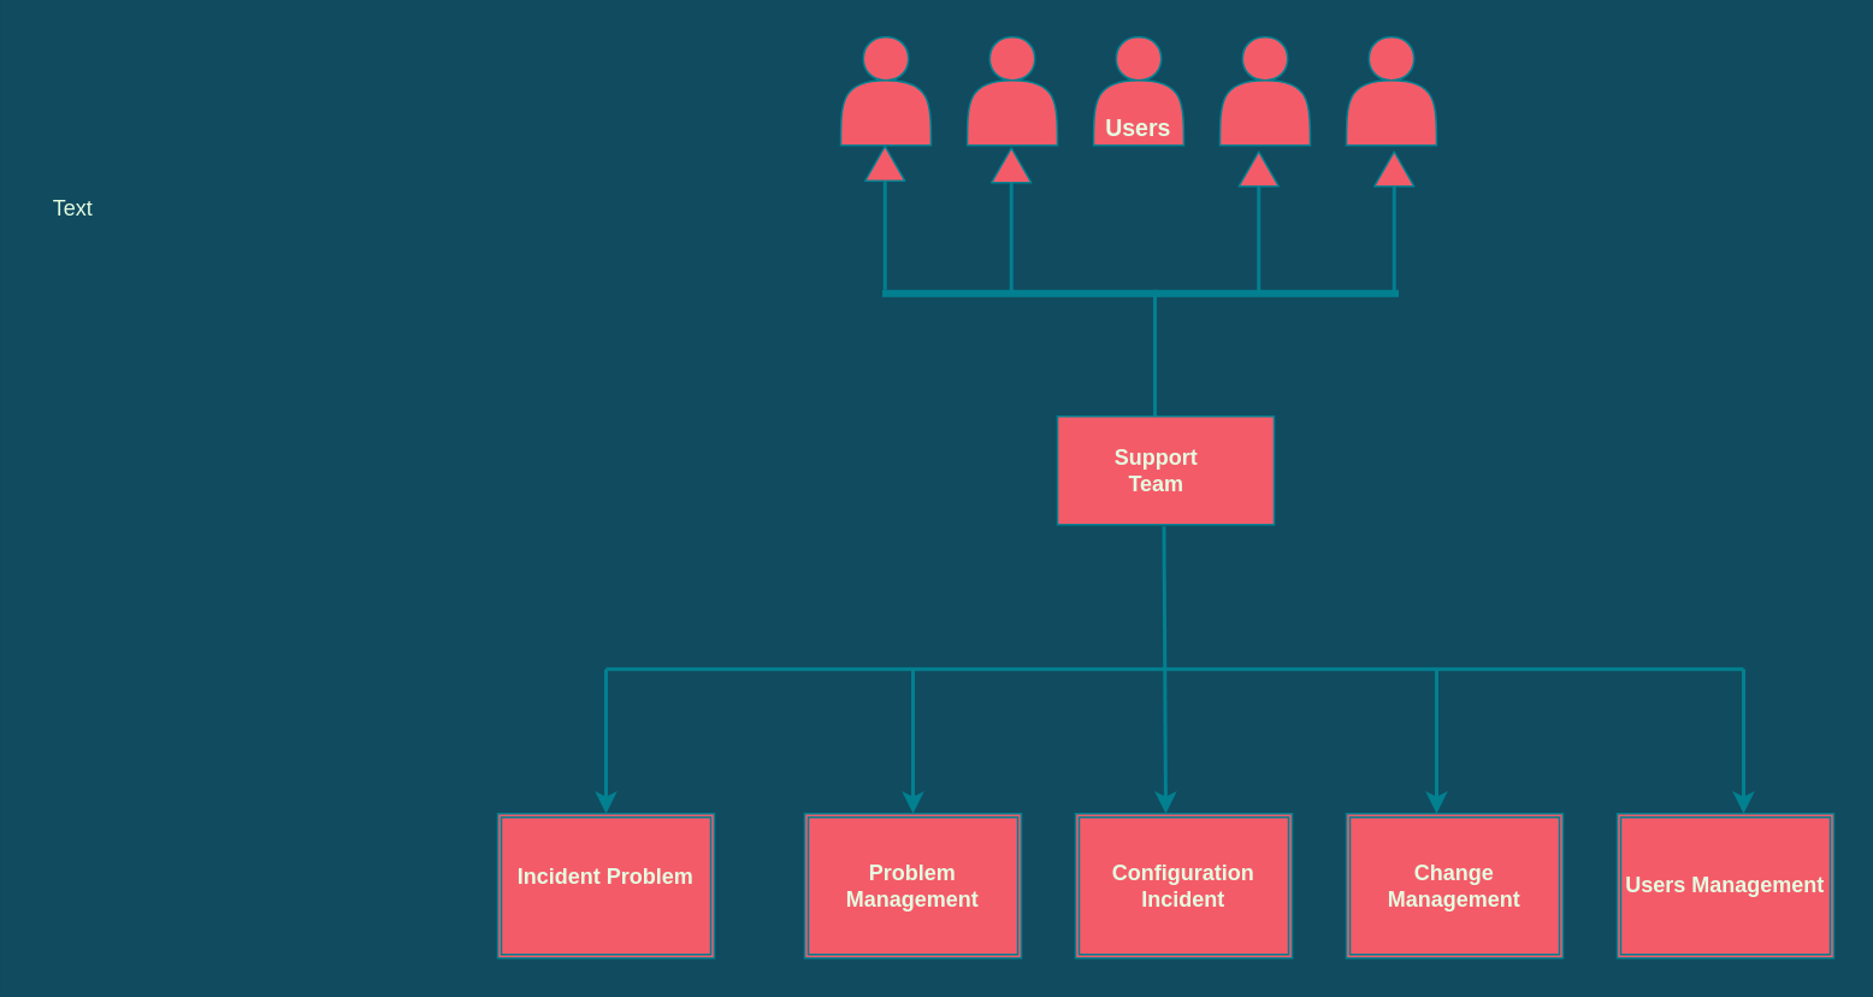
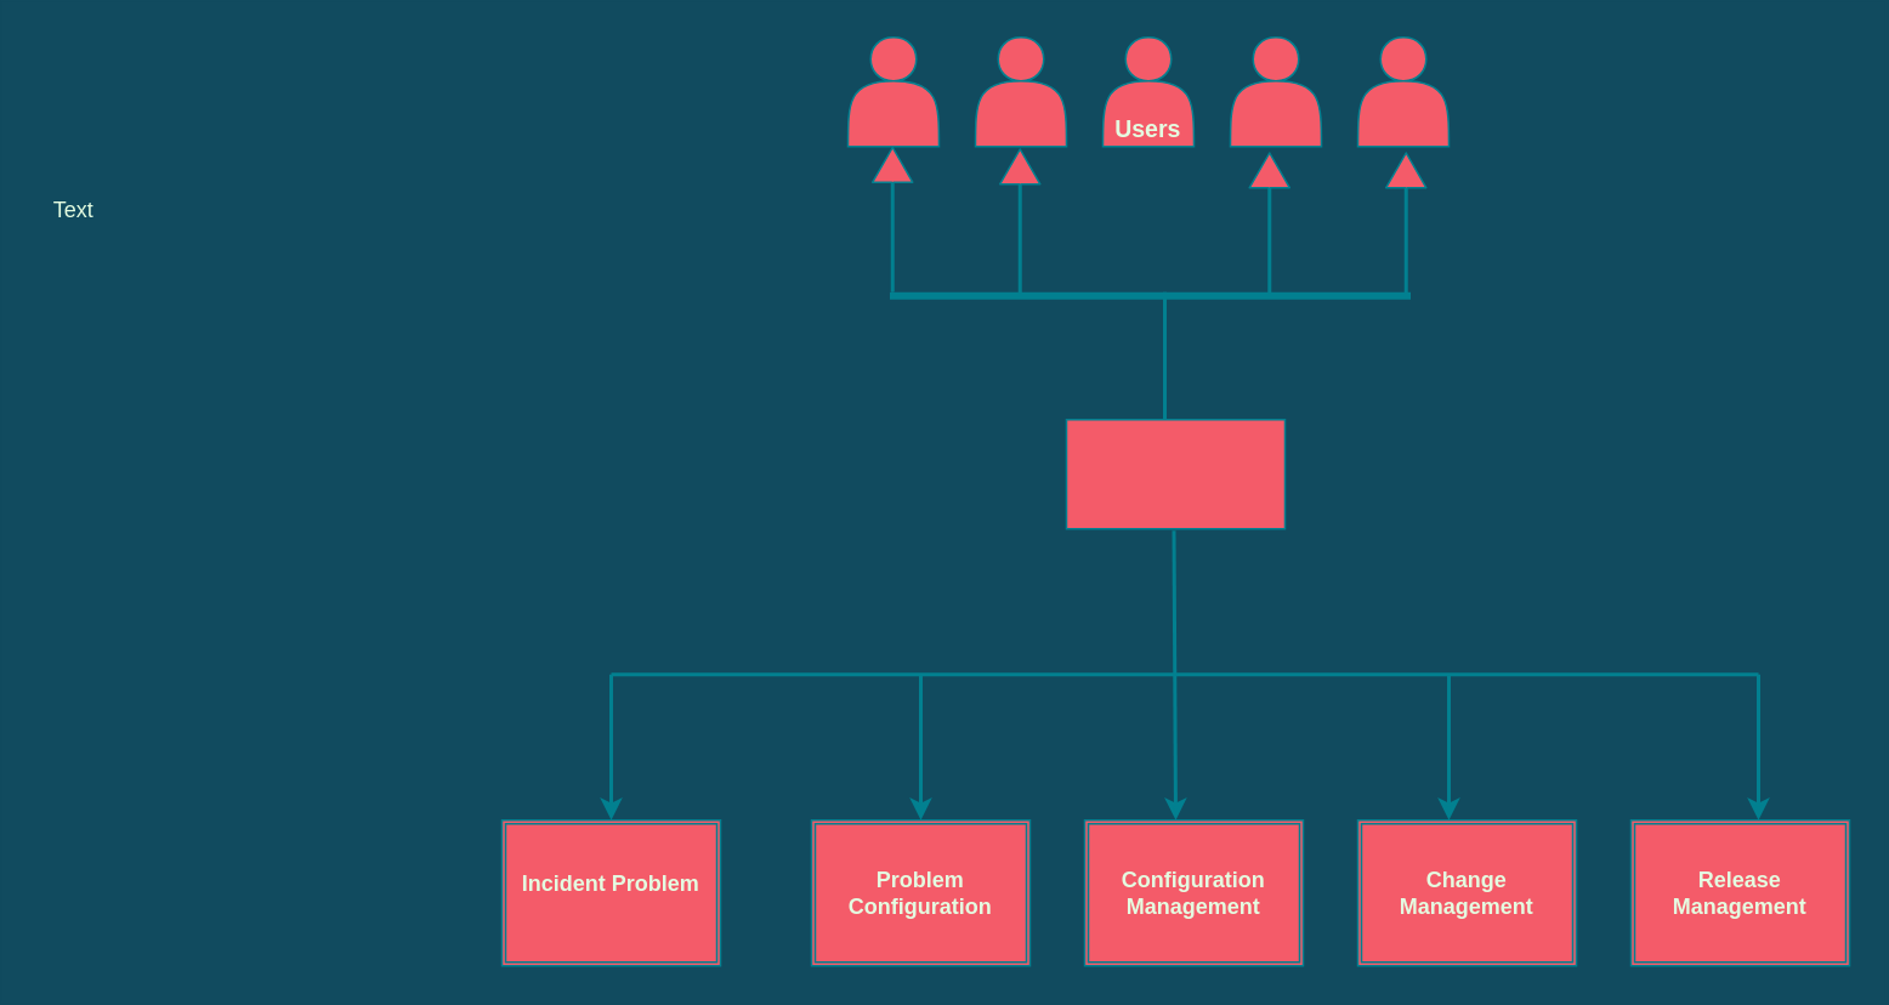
  <mxCell id="0" />
  <mxCell id="1" parent="0" />
  <mxCell id="2" value="" style="shape=actor;whiteSpace=wrap;html=1;fillColor=#F45B69;strokeColor=#028090;fontColor=#E4FDE1;" parent="1" vertex="1"><mxGeometry x="465" y="20" width="50" height="60" as="geometry" /></mxCell>
  <mxCell id="3" value="" style="shape=actor;whiteSpace=wrap;html=1;fillColor=#F45B69;strokeColor=#028090;fontColor=#E4FDE1;" parent="1" vertex="1"><mxGeometry x="535" y="20" width="50" height="60" as="geometry" /></mxCell>
  <mxCell id="4" value="" style="shape=actor;whiteSpace=wrap;html=1;fillColor=#F45B69;strokeColor=#028090;fontColor=#E4FDE1;" parent="1" vertex="1"><mxGeometry x="605" y="20" width="50" height="60" as="geometry" /></mxCell>
  <mxCell id="5" value="" style="shape=actor;whiteSpace=wrap;html=1;fillColor=#F45B69;strokeColor=#028090;fontColor=#E4FDE1;" parent="1" vertex="1"><mxGeometry x="675" y="20" width="50" height="60" as="geometry" /></mxCell>
  <mxCell id="6" value="" style="shape=actor;whiteSpace=wrap;html=1;fillColor=#F45B69;strokeColor=#028090;fontColor=#E4FDE1;" parent="1" vertex="1"><mxGeometry x="745" y="20" width="50" height="60" as="geometry" /></mxCell>
  <mxCell id="7" value="&lt;font style=&quot;font-size: 13px&quot;&gt;Users&lt;/font&gt;" style="text;html=1;align=center;verticalAlign=middle;whiteSpace=wrap;fontStyle=1;fontColor=#E4FDE1;" parent="1" vertex="1"><mxGeometry x="605" y="60" width="50" height="20" as="geometry" /></mxCell>
  <mxCell id="8" value="Text" style="text;html=1;strokeColor=none;fillColor=none;align=center;verticalAlign=middle;whiteSpace=wrap;fontColor=#E4FDE1;" parent="1" vertex="1"><mxGeometry x="20" y="105" width="40" height="20" as="geometry" /></mxCell>
  <mxCell id="9" value="" style="shape=flexArrow;endArrow=classic;html=1;width=1;endSize=6.03;fillColor=#F45B69;strokeColor=#028090;fontColor=#E4FDE1;labelBackgroundColor=#114B5F;" parent="1" edge="1"><mxGeometry width="50" height="50" relative="1" as="geometry"><mxPoint x="489.5" y="160" as="sourcePoint" /><mxPoint x="489.5" y="80" as="targetPoint" /></mxGeometry></mxCell>
  <mxCell id="10" value="" style="shape=flexArrow;endArrow=classic;html=1;width=1;endSize=6.03;fillColor=#F45B69;strokeColor=#028090;fontColor=#E4FDE1;labelBackgroundColor=#114B5F;" parent="1" edge="1"><mxGeometry width="50" height="50" relative="1" as="geometry"><mxPoint x="559.5" y="161" as="sourcePoint" /><mxPoint x="559.5" y="81" as="targetPoint" /></mxGeometry></mxCell>
  <mxCell id="11" value="" style="shape=flexArrow;endArrow=classic;html=1;width=1;endSize=6.03;fillColor=#F45B69;strokeColor=#028090;fontColor=#E4FDE1;labelBackgroundColor=#114B5F;" parent="1" edge="1"><mxGeometry width="50" height="50" relative="1" as="geometry"><mxPoint x="696.5" y="163" as="sourcePoint" /><mxPoint x="696.5" y="83" as="targetPoint" /></mxGeometry></mxCell>
  <mxCell id="12" value="" style="shape=flexArrow;endArrow=classic;html=1;width=1;endSize=6.03;fillColor=#F45B69;strokeColor=#028090;fontColor=#E4FDE1;labelBackgroundColor=#114B5F;" parent="1" edge="1"><mxGeometry width="50" height="50" relative="1" as="geometry"><mxPoint x="771.5" y="163" as="sourcePoint" /><mxPoint x="771.5" y="83" as="targetPoint" /></mxGeometry></mxCell>
  <mxCell id="13" value="" style="whiteSpace=wrap;html=1;sketch=0;strokeColor=#028090;fillColor=#F45B69;fontColor=#E4FDE1;" parent="1" vertex="1"><mxGeometry x="585" y="230" width="120" height="60" as="geometry" /></mxCell>
- <mxCell id="14" value="Support Team" style="text;html=1;align=center;verticalAlign=middle;whiteSpace=wrap;sketch=0;fontStyle=1;fontColor=#E4FDE1;" parent="1" vertex="1"><mxGeometry x="610" y="250" width="60" height="20" as="geometry" /></mxCell>
  <mxCell id="15" value="" style="endArrow=none;html=1;strokeColor=#028090;strokeWidth=2;fillColor=#F45B69;fontColor=#E4FDE1;labelBackgroundColor=#114B5F;" parent="1" edge="1"><mxGeometry width="50" height="50" relative="1" as="geometry"><mxPoint x="639" y="230" as="sourcePoint" /><mxPoint x="639" y="160" as="targetPoint" /></mxGeometry></mxCell>
  <mxCell id="16" value="" style="endArrow=none;html=1;strokeColor=#028090;strokeWidth=2;fillColor=#F45B69;fontColor=#E4FDE1;labelBackgroundColor=#114B5F;" parent="1" edge="1"><mxGeometry width="50" height="50" relative="1" as="geometry"><mxPoint x="335" y="370" as="sourcePoint" /><mxPoint x="965" y="370" as="targetPoint" /></mxGeometry></mxCell>
  <mxCell id="17" value="" style="endArrow=classic;html=1;strokeColor=#028090;strokeWidth=2;fillColor=#F45B69;fontColor=#E4FDE1;labelBackgroundColor=#114B5F;" parent="1" edge="1"><mxGeometry width="50" height="50" relative="1" as="geometry"><mxPoint x="335" y="370" as="sourcePoint" /><mxPoint x="335" y="450" as="targetPoint" /></mxGeometry></mxCell>
  <mxCell id="18" value="" style="endArrow=classic;html=1;strokeColor=#028090;strokeWidth=2;fillColor=#F45B69;fontColor=#E4FDE1;labelBackgroundColor=#114B5F;" parent="1" edge="1"><mxGeometry width="50" height="50" relative="1" as="geometry"><mxPoint x="505" y="370" as="sourcePoint" /><mxPoint x="505" y="450" as="targetPoint" /></mxGeometry></mxCell>
  <mxCell id="19" value="" style="endArrow=classic;html=1;strokeColor=#028090;strokeWidth=2;fillColor=#F45B69;fontColor=#E4FDE1;labelBackgroundColor=#114B5F;" parent="1" edge="1"><mxGeometry width="50" height="50" relative="1" as="geometry"><mxPoint x="795" y="370" as="sourcePoint" /><mxPoint x="795" y="450" as="targetPoint" /></mxGeometry></mxCell>
  <mxCell id="20" value="" style="endArrow=classic;html=1;strokeColor=#028090;strokeWidth=2;fillColor=#F45B69;fontColor=#E4FDE1;labelBackgroundColor=#114B5F;" parent="1" edge="1"><mxGeometry width="50" height="50" relative="1" as="geometry"><mxPoint x="965" y="370" as="sourcePoint" /><mxPoint x="965" y="450" as="targetPoint" /></mxGeometry></mxCell>
  <mxCell id="21" value="" style="endArrow=classic;html=1;strokeColor=#028090;strokeWidth=2;fillColor=#F45B69;fontColor=#E4FDE1;exitX=0.575;exitY=1.017;exitDx=0;exitDy=0;exitPerimeter=0;labelBackgroundColor=#114B5F;" parent="1" edge="1"><mxGeometry width="50" height="50" relative="1" as="geometry"><mxPoint x="644" y="291.02" as="sourcePoint" /><mxPoint x="645" y="450" as="targetPoint" /></mxGeometry></mxCell>
  <mxCell id="22" value="" style="line;strokeWidth=4;html=1;perimeter=backbonePerimeter;points=[];outlineConnect=0;sketch=0;fillColor=#F45B69;fontColor=#E4FDE1;strokeColor=#028090;labelBackgroundColor=#114B5F;" parent="1" vertex="1"><mxGeometry x="488" y="157" width="286" height="10" as="geometry" /></mxCell>
  <mxCell id="23" value="" style="shape=ext;double=1;whiteSpace=wrap;html=1;sketch=0;strokeColor=#028090;fillColor=#F45B69;fontColor=#E4FDE1;" parent="1" vertex="1"><mxGeometry x="275" y="450" width="120" height="80" as="geometry" /></mxCell>
- <mxCell id="24" value="Problem Management" style="shape=ext;double=1;whiteSpace=wrap;html=1;sketch=0;strokeColor=#028090;fillColor=#F45B69;fontColor=#E4FDE1;fontStyle=1;" parent="1" vertex="1"><mxGeometry x="445" y="450" width="120" height="80" as="geometry" /></mxCell>
- <mxCell id="25" value="Configuration Incident" style="shape=ext;double=1;whiteSpace=wrap;html=1;sketch=0;strokeColor=#028090;fillColor=#F45B69;fontColor=#E4FDE1;fontStyle=1;" parent="1" vertex="1"><mxGeometry x="595" y="450" width="120" height="80" as="geometry" /></mxCell>
+ <mxCell id="24" value="Problem Configuration" style="shape=ext;double=1;whiteSpace=wrap;html=1;sketch=0;strokeColor=#028090;fillColor=#F45B69;fontColor=#E4FDE1;fontStyle=1;" parent="1" vertex="1"><mxGeometry x="445" y="450" width="120" height="80" as="geometry" /></mxCell>
+ <mxCell id="25" value="Configuration Management" style="shape=ext;double=1;whiteSpace=wrap;html=1;sketch=0;strokeColor=#028090;fillColor=#F45B69;fontColor=#E4FDE1;fontStyle=1;" parent="1" vertex="1"><mxGeometry x="595" y="450" width="120" height="80" as="geometry" /></mxCell>
  <mxCell id="26" value="Change Management" style="shape=ext;double=1;whiteSpace=wrap;html=1;sketch=0;strokeColor=#028090;fillColor=#F45B69;fontColor=#E4FDE1;fontStyle=1;" parent="1" vertex="1"><mxGeometry x="745" y="450" width="120" height="80" as="geometry" /></mxCell>
- <mxCell id="27" value="Users Management" style="shape=ext;double=1;whiteSpace=wrap;html=1;sketch=0;strokeColor=#028090;fillColor=#F45B69;fontColor=#E4FDE1;fontStyle=1;" parent="1" vertex="1"><mxGeometry x="895" y="450" width="120" height="80" as="geometry" /></mxCell>
+ <mxCell id="27" value="Release Management" style="shape=ext;double=1;whiteSpace=wrap;html=1;sketch=0;strokeColor=#028090;fillColor=#F45B69;fontColor=#E4FDE1;fontStyle=1;" parent="1" vertex="1"><mxGeometry x="895" y="450" width="120" height="80" as="geometry" /></mxCell>
  <mxCell id="28" value="Incident Problem" style="text;html=1;strokeColor=none;fillColor=none;align=center;verticalAlign=middle;whiteSpace=wrap;sketch=0;fontColor=#E4FDE1;fontStyle=1;" parent="1" vertex="1"><mxGeometry x="285" y="460" width="100" height="50" as="geometry" /></mxCell>
